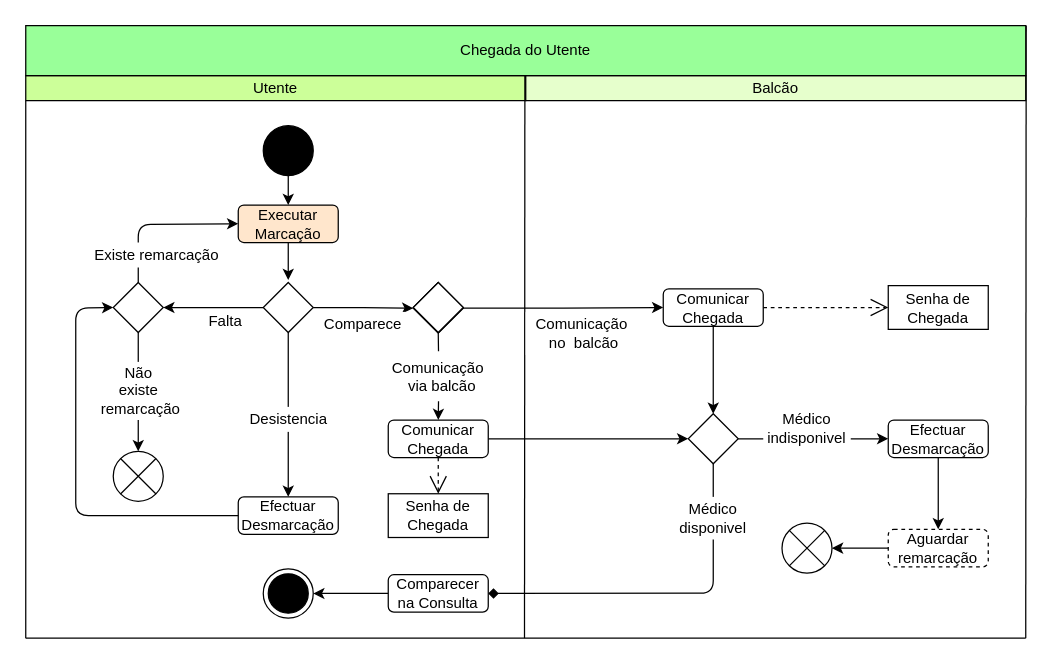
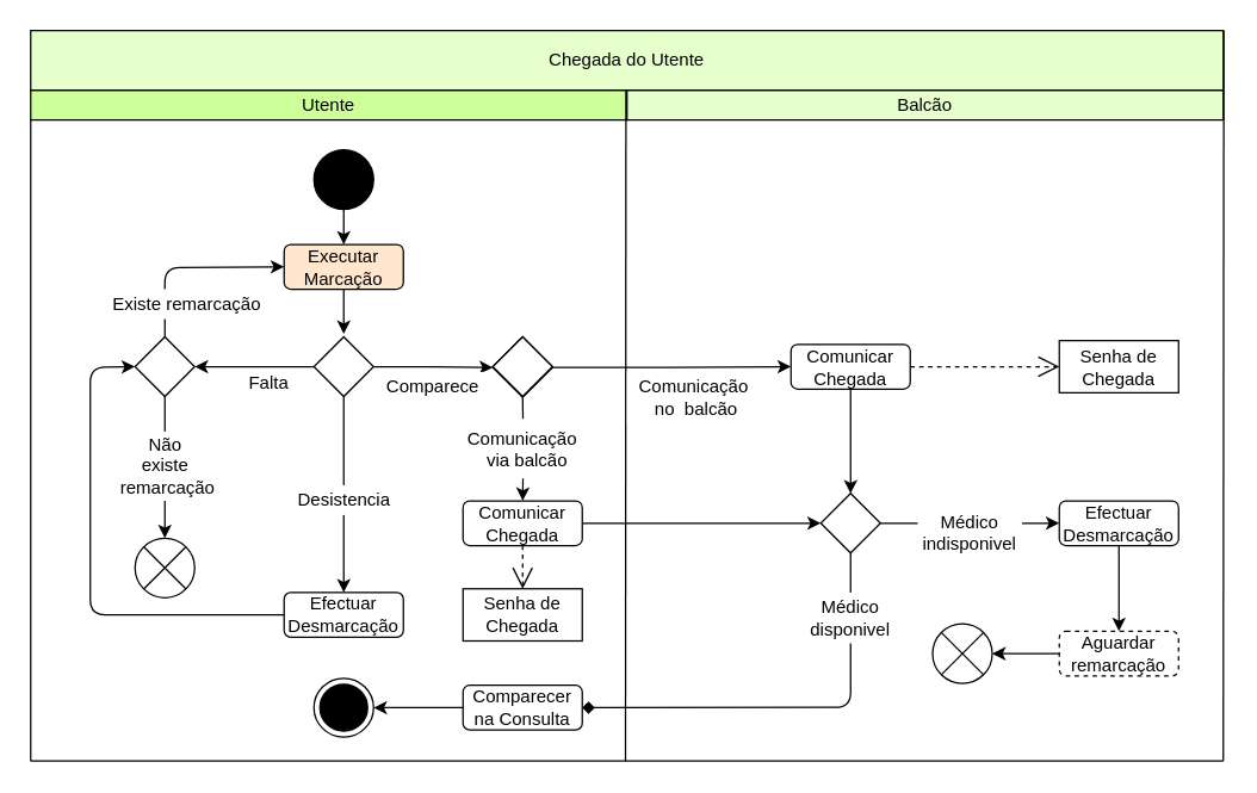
  <mxCell id="0" />
  <mxCell id="1" parent="0" />
  <mxCell id="2" value="Utente" style="rounded=0;whiteSpace=wrap;html=1;fillColor=#CCFF99;" parent="1" vertex="1"><mxGeometry y="60" width="400" height="20" as="geometry" x="20" /></mxCell>
  <mxCell id="3" value="Balcão" style="rounded=0;whiteSpace=wrap;html=1;fillColor=#E6FFCC;" parent="1" vertex="1"><mxGeometry x="420" y="60" width="400" height="20" as="geometry" /></mxCell>
  <mxCell id="4" value="" style="endArrow=none;html=1;entryX=0;entryY=1;entryDx=0;entryDy=0;" parent="1" edge="1"><mxGeometry width="50" height="50" relative="1" as="geometry"><mxPoint x="820" y="510" as="sourcePoint" /><mxPoint x="820.33" as="targetPoint" y="20" /></mxGeometry></mxCell>
  <mxCell id="5" value="" style="endArrow=none;html=1;entryX=0;entryY=1;entryDx=0;entryDy=0;" parent="1" edge="1"><mxGeometry width="50" height="50" relative="1" as="geometry"><mxPoint x="419" y="510" as="sourcePoint" /><mxPoint x="419.33" as="targetPoint" y="20" /></mxGeometry></mxCell>
  <mxCell id="6" value="" style="edgeStyle=orthogonalEdgeStyle;rounded=0;orthogonalLoop=1;jettySize=auto;html=1;" parent="1" source="7" target="10" edge="1"><mxGeometry relative="1" as="geometry" /></mxCell>
  <mxCell id="7" value="" style="ellipse;whiteSpace=wrap;html=1;aspect=fixed;fillColor=#000000;" parent="1" vertex="1"><mxGeometry x="210" y="100" width="40" height="40" as="geometry" /></mxCell>
- <mxCell id="8" value="Chegada do Utente" style="rounded=0;whiteSpace=wrap;html=1;fillColor=#99FF99;" parent="1" vertex="1"><mxGeometry width="800" height="40" as="geometry" x="20" y="20" /></mxCell>
+ <mxCell id="8" value="Chegada do Utente" style="rounded=0;whiteSpace=wrap;html=1;fillColor=#e6ffcc;" parent="1" vertex="1"><mxGeometry width="800" height="40" as="geometry" x="20" y="20" /></mxCell>
  <mxCell id="9" value="" style="edgeStyle=orthogonalEdgeStyle;rounded=0;orthogonalLoop=1;jettySize=auto;html=1;" parent="1" source="10" edge="1"><mxGeometry relative="1" as="geometry"><mxPoint x="230" y="223.5" as="targetPoint" /></mxGeometry></mxCell>
  <mxCell id="10" value="Executar&lt;br&gt;Marcação" style="rounded=1;whiteSpace=wrap;html=1;fillColor=#ffe6cc;" parent="1" vertex="1"><mxGeometry x="190" y="163.5" width="80" height="30" as="geometry" /></mxCell>
  <mxCell id="11" value="Falta" style="text;html=1;strokeColor=none;align=center;verticalAlign=middle;whiteSpace=wrap;rounded=0;fillColor=#ffffff;" parent="1" vertex="1"><mxGeometry x="160" y="246.5" width="40" height="20" as="geometry" /></mxCell>
  <mxCell id="12" style="edgeStyle=orthogonalEdgeStyle;rounded=0;orthogonalLoop=1;jettySize=auto;html=1;" parent="1" target="20" edge="1"><mxGeometry relative="1" as="geometry"><mxPoint x="350" y="266" as="sourcePoint" /></mxGeometry></mxCell>
  <mxCell id="13" style="edgeStyle=orthogonalEdgeStyle;rounded=0;orthogonalLoop=1;jettySize=auto;html=1;entryX=0;entryY=0.5;entryDx=0;entryDy=0;" parent="1" source="29" target="18" edge="1"><mxGeometry relative="1" as="geometry" /></mxCell>
  <mxCell id="14" style="edgeStyle=orthogonalEdgeStyle;rounded=0;orthogonalLoop=1;jettySize=auto;html=1;entryX=0.5;entryY=0;entryDx=0;entryDy=0;" parent="1" source="16" target="35" edge="1"><mxGeometry relative="1" as="geometry" /></mxCell>
  <mxCell id="15" style="edgeStyle=orthogonalEdgeStyle;rounded=0;orthogonalLoop=1;jettySize=auto;html=1;entryX=1;entryY=0.5;entryDx=0;entryDy=0;" parent="1" source="16" target="49" edge="1"><mxGeometry relative="1" as="geometry" /></mxCell>
  <mxCell id="16" value="" style="rhombus;whiteSpace=wrap;html=1;fillColor=#FFFFFF;" parent="1" vertex="1"><mxGeometry x="210" y="225.5" width="40" height="40" as="geometry" /></mxCell>
  <mxCell id="17" style="edgeStyle=orthogonalEdgeStyle;rounded=0;orthogonalLoop=1;jettySize=auto;html=1;entryX=0.5;entryY=0;entryDx=0;entryDy=0;" parent="1" source="18" target="27" edge="1"><mxGeometry relative="1" as="geometry" /></mxCell>
  <mxCell id="18" value="Comunicar&lt;br&gt;Chegada" style="rounded=1;whiteSpace=wrap;html=1;fillColor=#FFFFFF;" parent="1" vertex="1"><mxGeometry x="530" y="230.5" width="80" height="30" as="geometry" /></mxCell>
  <mxCell id="19" style="edgeStyle=orthogonalEdgeStyle;rounded=0;orthogonalLoop=1;jettySize=auto;html=1;entryX=0;entryY=0.5;entryDx=0;entryDy=0;" parent="1" source="20" target="27" edge="1"><mxGeometry relative="1" as="geometry" /></mxCell>
  <mxCell id="20" value="Comunicar&lt;br&gt;Chegada" style="rounded=1;whiteSpace=wrap;html=1;fillColor=#FFFFFF;" parent="1" vertex="1"><mxGeometry x="310" y="335.5" width="80" height="30" as="geometry" /></mxCell>
  <mxCell id="21" value="Senha de&lt;br&gt;Chegada" style="rounded=0;whiteSpace=wrap;html=1;fillColor=#ffffff;" parent="1" vertex="1"><mxGeometry x="710" y="228" width="80" height="35" as="geometry" /></mxCell>
  <mxCell id="22" value="Senha de&lt;br&gt;Chegada" style="rounded=0;whiteSpace=wrap;html=1;fillColor=#ffffff;" parent="1" vertex="1"><mxGeometry x="310" y="394.5" width="80" height="35" as="geometry" /></mxCell>
  <mxCell id="23" value="" style="endArrow=open;dashed=1;endFill=0;endSize=12;html=1;exitX=1;exitY=0.5;exitDx=0;exitDy=0;entryX=0;entryY=0.5;entryDx=0;entryDy=0;" parent="1" source="18" target="21" edge="1"><mxGeometry width="160" relative="1" as="geometry"><mxPoint x="780" y="238" as="sourcePoint" /><mxPoint x="840" y="238" as="targetPoint" /></mxGeometry></mxCell>
  <mxCell id="24" value="" style="endArrow=open;dashed=1;endFill=0;endSize=12;html=1;entryX=0.5;entryY=0;entryDx=0;entryDy=0;exitX=0.5;exitY=1;exitDx=0;exitDy=0;" parent="1" source="20" target="22" edge="1"><mxGeometry width="160" relative="1" as="geometry"><mxPoint x="349.33" y="386" as="sourcePoint" /><mxPoint x="350" y="446" as="targetPoint" /></mxGeometry></mxCell>
  <mxCell id="25" style="edgeStyle=orthogonalEdgeStyle;rounded=0;orthogonalLoop=1;jettySize=auto;html=1;entryX=0.5;entryY=0;entryDx=0;entryDy=0;endArrow=none;endFill=0;" edge="1" parent="1" source="27" target="45"><mxGeometry relative="1" as="geometry" /></mxCell>
  <mxCell id="26" style="edgeStyle=orthogonalEdgeStyle;rounded=0;orthogonalLoop=1;jettySize=auto;html=1;entryX=0;entryY=0.5;entryDx=0;entryDy=0;endArrow=classic;endFill=1;" edge="1" parent="1" source="27" target="39"><mxGeometry relative="1" as="geometry" /></mxCell>
  <mxCell id="27" value="" style="rhombus;whiteSpace=wrap;html=1;fillColor=#FFFFFF;" parent="1" vertex="1"><mxGeometry x="550" y="330.5" width="40" height="40" as="geometry" /></mxCell>
  <mxCell id="28" value="Comunicação&lt;br&gt;&amp;nbsp;no&amp;nbsp; balcão" style="text;html=1;strokeColor=none;align=center;verticalAlign=middle;whiteSpace=wrap;rounded=0;fillColor=#ffffff;" parent="1" vertex="1"><mxGeometry x="420" y="249" width="90" height="34.5" as="geometry" /></mxCell>
  <mxCell id="29" value="" style="rhombus;whiteSpace=wrap;html=1;fillColor=#FFFFFF;" parent="1" vertex="1"><mxGeometry x="330" y="226" width="40" height="40" as="geometry" /></mxCell>
  <mxCell id="30" style="edgeStyle=orthogonalEdgeStyle;rounded=0;orthogonalLoop=1;jettySize=auto;html=1;entryX=0;entryY=0.5;entryDx=0;entryDy=0;" parent="1" source="16" target="29" edge="1"><mxGeometry relative="1" as="geometry"><mxPoint x="160" y="245.5" as="sourcePoint" /><mxPoint x="640" y="245.5" as="targetPoint" /></mxGeometry></mxCell>
  <mxCell id="31" value="" style="rhombus;whiteSpace=wrap;html=1;fillColor=#FFFFFF;" parent="1" vertex="1"><mxGeometry x="330" y="225.5" width="40" height="40" as="geometry" /></mxCell>
  <mxCell id="32" value="Comunicação&lt;br&gt;&amp;nbsp; via balcão" style="text;html=1;strokeColor=none;align=center;verticalAlign=middle;whiteSpace=wrap;rounded=0;fillColor=#ffffff;" parent="1" vertex="1"><mxGeometry x="310" y="280.5" width="80" height="40" as="geometry" /></mxCell>
  <mxCell id="33" value="" style="rhombus;whiteSpace=wrap;html=1;fillColor=#FFFFFF;" parent="1" vertex="1"><mxGeometry x="330" y="225.5" width="40" height="40" as="geometry" /></mxCell>
  <mxCell id="34" value="Comparece" style="text;html=1;strokeColor=none;align=center;verticalAlign=middle;whiteSpace=wrap;rounded=0;fillColor=#ffffff;" parent="1" vertex="1"><mxGeometry x="255" y="249" width="70" height="20" as="geometry" /></mxCell>
  <mxCell id="35" value="Efectuar&lt;br&gt;Desmarcação" style="rounded=1;whiteSpace=wrap;html=1;fillColor=#FFFFFF;" parent="1" vertex="1"><mxGeometry x="190" y="397" width="80" height="30" as="geometry" /></mxCell>
  <mxCell id="36" value="Desistencia" style="text;html=1;strokeColor=none;align=center;verticalAlign=middle;whiteSpace=wrap;rounded=0;fillColor=#ffffff;" parent="1" vertex="1"><mxGeometry x="192.5" y="325" width="75" height="20" as="geometry" /></mxCell>
  <mxCell id="37" value="" style="endArrow=classic;html=1;exitX=0;exitY=0.5;exitDx=0;exitDy=0;entryX=0;entryY=0.5;entryDx=0;entryDy=0;" parent="1" source="35" target="49" edge="1"><mxGeometry width="50" height="50" relative="1" as="geometry"><mxPoint x="220" y="490" as="sourcePoint" /><mxPoint x="-120" y="400" as="targetPoint" /><Array as="points"><mxPoint x="60" y="412" /><mxPoint x="60" y="246" /></Array></mxGeometry></mxCell>
  <mxCell id="38" style="edgeStyle=orthogonalEdgeStyle;rounded=0;orthogonalLoop=1;jettySize=auto;html=1;entryX=0.5;entryY=0;entryDx=0;entryDy=0;endArrow=classic;endFill=1;" edge="1" parent="1" source="39" target="41"><mxGeometry relative="1" as="geometry" /></mxCell>
  <mxCell id="39" value="Efectuar&lt;br&gt;Desmarcação" style="rounded=1;whiteSpace=wrap;html=1;fillColor=#FFFFFF;" parent="1" vertex="1"><mxGeometry x="710" y="335.5" width="80" height="30" as="geometry" /></mxCell>
  <mxCell id="40" style="edgeStyle=orthogonalEdgeStyle;rounded=0;orthogonalLoop=1;jettySize=auto;html=1;" parent="1" source="41" target="42" edge="1"><mxGeometry relative="1" as="geometry" /></mxCell>
  <mxCell id="41" value="Aguardar&lt;br&gt;remarcação" style="rounded=1;whiteSpace=wrap;html=1;fillColor=#FFFFFF;dashed=1;" parent="1" vertex="1"><mxGeometry x="710" y="423" width="80" height="30" as="geometry" /></mxCell>
  <mxCell id="42" value="&lt;span style=&quot;color: rgba(0 , 0 , 0 , 0) ; font-family: monospace ; font-size: 0px&quot;&gt;%3CmxGraphModel%3E%3Croot%3E%3CmxCell%20id%3D%220%22%2F%3E%3CmxCell%20id%3D%221%22%20parent%3D%220%22%2F%3E%3CmxCell%20id%3D%222%22%20value%3D%22Efectuar%20consulta%22%20style%3D%22text%3Bhtml%3D1%3BstrokeColor%3Dnone%3Balign%3Dcenter%3BverticalAlign%3Dmiddle%3BwhiteSpace%3Dwrap%3Brounded%3D0%3BfillColor%3D%23ffffff%3B%22%20vertex%3D%221%22%20parent%3D%221%22%3E%3CmxGeometry%20x%3D%221390%22%20y%3D%22560%22%20width%3D%22100%22%20height%3D%2220%22%20as%3D%22geometry%22%2F%3E%3C%2FmxCell%3E%3C%2Froot%3E%3C%2FmxGraphModel%3E&lt;/span&gt;" style="shape=sumEllipse;perimeter=ellipsePerimeter;whiteSpace=wrap;html=1;backgroundOutline=1;fillColor=#FFFFFF;" parent="1" vertex="1"><mxGeometry x="625" y="418" width="40" height="40" as="geometry" /></mxCell>
  <mxCell id="43" value="" style="endArrow=none;html=1;" parent="1" edge="1"><mxGeometry width="50" height="50" relative="1" as="geometry"><mxPoint y="510" as="sourcePoint" x="20" /><mxPoint x="820" y="510" as="targetPoint" /></mxGeometry></mxCell>
  <mxCell id="44" value="" style="endArrow=none;html=1;shadow=0;strokeColor=#000000;entryX=0;entryY=1;entryDx=0;entryDy=0;" parent="1" target="2" edge="1"><mxGeometry width="50" height="50" relative="1" as="geometry"><mxPoint y="510" as="sourcePoint" x="20" /><mxPoint x="100" y="140" as="targetPoint" /><Array as="points"><mxPoint y="320" x="20" /></Array></mxGeometry></mxCell>
  <mxCell id="45" value="Médico &lt;br&gt;disponivel" style="text;html=1;strokeColor=none;align=center;verticalAlign=middle;whiteSpace=wrap;rounded=0;fillColor=#ffffff;" parent="1" vertex="1"><mxGeometry x="535" y="397" width="70" height="34" as="geometry" /></mxCell>
  <mxCell id="46" value="" style="endArrow=diamond;html=1;entryX=1;entryY=0.5;entryDx=0;entryDy=0;exitX=0.5;exitY=1;exitDx=0;exitDy=0;" parent="1" source="45" target="54" edge="1"><mxGeometry width="50" height="50" relative="1" as="geometry"><mxPoint x="570" y="460" as="sourcePoint" /><mxPoint x="740" y="310" as="targetPoint" /><Array as="points"><mxPoint x="570" y="474" /></Array></mxGeometry></mxCell>
  <mxCell id="47" value="" style="endArrow=classic;html=1;exitX=0.5;exitY=0;exitDx=0;exitDy=0;entryX=0;entryY=0.5;entryDx=0;entryDy=0;" parent="1" source="49" target="10" edge="1"><mxGeometry width="50" height="50" relative="1" as="geometry"><mxPoint x="60" y="270" as="sourcePoint" /><mxPoint x="110" y="220" as="targetPoint" /><Array as="points"><mxPoint x="110" y="179" /></Array></mxGeometry></mxCell>
  <mxCell id="48" style="edgeStyle=orthogonalEdgeStyle;rounded=0;orthogonalLoop=1;jettySize=auto;html=1;entryX=0.5;entryY=0;entryDx=0;entryDy=0;" parent="1" source="49" target="51" edge="1"><mxGeometry relative="1" as="geometry" /></mxCell>
  <mxCell id="49" value="" style="rhombus;whiteSpace=wrap;html=1;fillColor=#FFFFFF;" parent="1" vertex="1"><mxGeometry x="90" y="225.5" width="40" height="40" as="geometry" /></mxCell>
  <mxCell id="50" value="Existe&amp;nbsp;remarcação" style="text;html=1;strokeColor=none;align=center;verticalAlign=middle;whiteSpace=wrap;rounded=0;fillColor=#ffffff;" parent="1" vertex="1"><mxGeometry x="70" y="193.5" width="110" height="20" as="geometry" /></mxCell>
  <mxCell id="51" value="&lt;span style=&quot;color: rgba(0 , 0 , 0 , 0) ; font-family: monospace ; font-size: 0px&quot;&gt;%3CmxGraphModel%3E%3Croot%3E%3CmxCell%20id%3D%220%22%2F%3E%3CmxCell%20id%3D%221%22%20parent%3D%220%22%2F%3E%3CmxCell%20id%3D%222%22%20value%3D%22Efectuar%20consulta%22%20style%3D%22text%3Bhtml%3D1%3BstrokeColor%3Dnone%3Balign%3Dcenter%3BverticalAlign%3Dmiddle%3BwhiteSpace%3Dwrap%3Brounded%3D0%3BfillColor%3D%23ffffff%3B%22%20vertex%3D%221%22%20parent%3D%221%22%3E%3CmxGeometry%20x%3D%221390%22%20y%3D%22560%22%20width%3D%22100%22%20height%3D%2220%22%20as%3D%22geometry%22%2F%3E%3C%2FmxCell%3E%3C%2Froot%3E%3C%2FmxGraphModel%3E&lt;/span&gt;" style="shape=sumEllipse;perimeter=ellipsePerimeter;whiteSpace=wrap;html=1;backgroundOutline=1;fillColor=#FFFFFF;" parent="1" vertex="1"><mxGeometry x="90" y="360.5" width="40" height="40" as="geometry" /></mxCell>
  <mxCell id="52" value="Não&lt;br&gt;existe&lt;br&gt;&amp;nbsp;remarcação" style="text;html=1;strokeColor=none;align=center;verticalAlign=middle;whiteSpace=wrap;rounded=0;fillColor=#ffffff;" parent="1" vertex="1"><mxGeometry x="72.5" y="289" width="75" height="46.5" as="geometry" /></mxCell>
  <mxCell id="53" style="edgeStyle=orthogonalEdgeStyle;rounded=0;orthogonalLoop=1;jettySize=auto;html=1;entryX=1;entryY=0.5;entryDx=0;entryDy=0;endArrow=classic;endFill=1;" edge="1" parent="1" source="54" target="56"><mxGeometry relative="1" as="geometry" /></mxCell>
  <mxCell id="54" value="Comparecer&lt;br&gt;na Consulta" style="rounded=1;whiteSpace=wrap;html=1;fillColor=#FFFFFF;" vertex="1" parent="1"><mxGeometry x="310" y="459.25" width="80" height="30" as="geometry" /></mxCell>
- <mxCell id="55" value="Médico &lt;br&gt;indisponivel" style="text;html=1;strokeColor=none;align=center;verticalAlign=middle;whiteSpace=wrap;rounded=0;fillColor=#ffffff;" vertex="1" parent="1"><mxGeometry x="610" y="325" width="70" height="34" as="geometry" /></mxCell>
+ <mxCell id="55" value="Médico &lt;br&gt;indisponivel" style="text;html=1;strokeColor=none;align=center;verticalAlign=middle;whiteSpace=wrap;rounded=0;fillColor=#ffffff;" vertex="1" parent="1"><mxGeometry x="615" y="340" width="70" height="34" as="geometry" /></mxCell>
  <mxCell id="56" value="" style="ellipse;html=1;shape=endState;fillColor=#000000;" vertex="1" parent="1"><mxGeometry x="210" y="454.5" width="40" height="39.5" as="geometry" /></mxCell>
